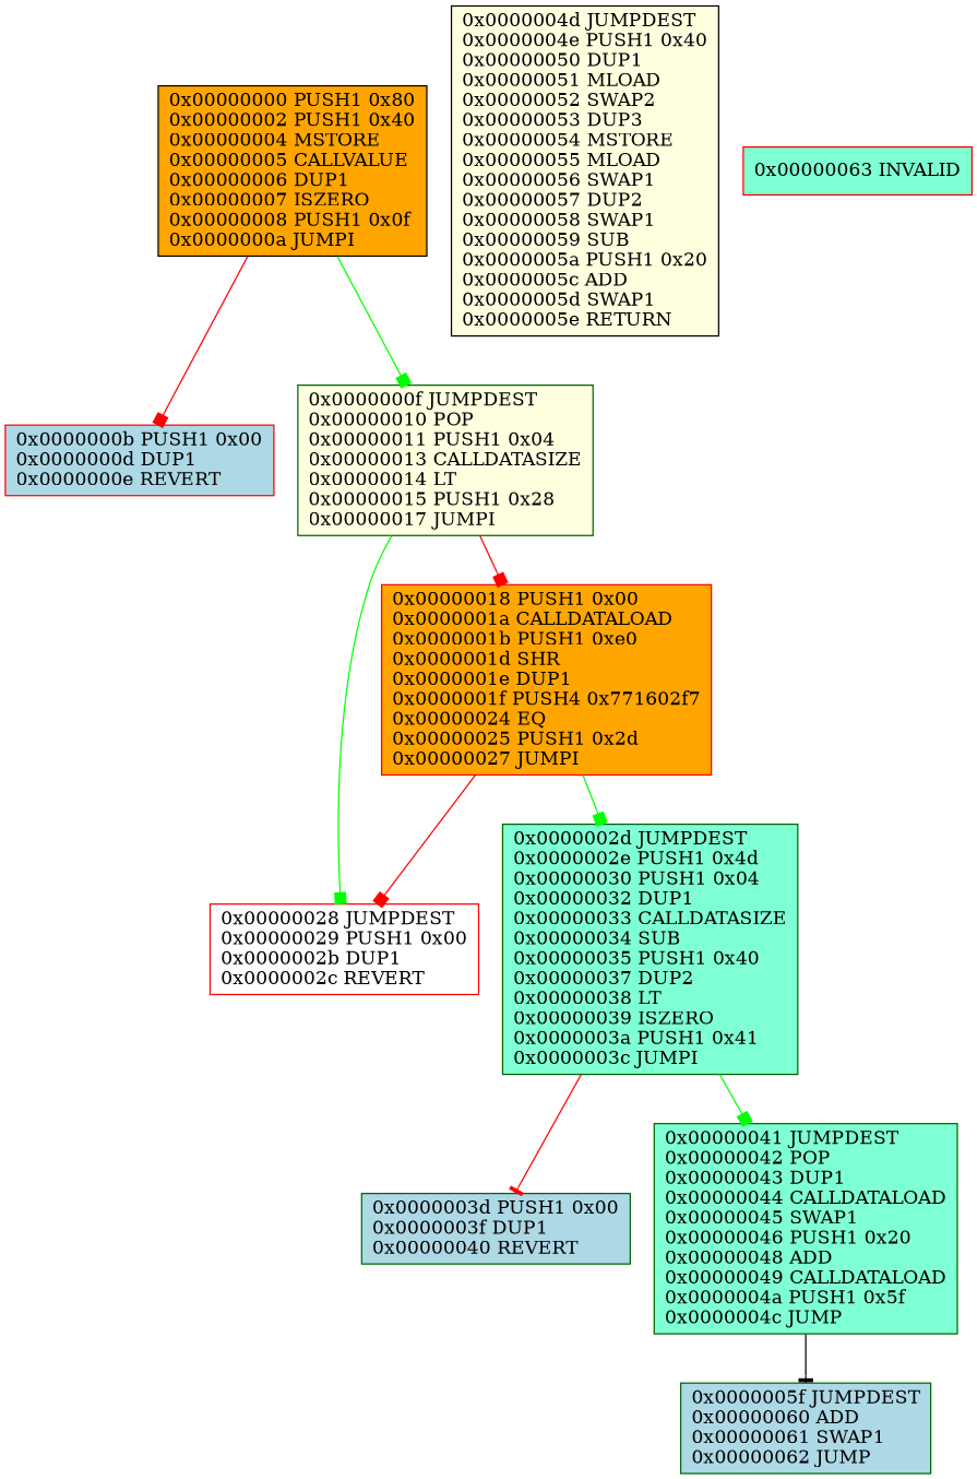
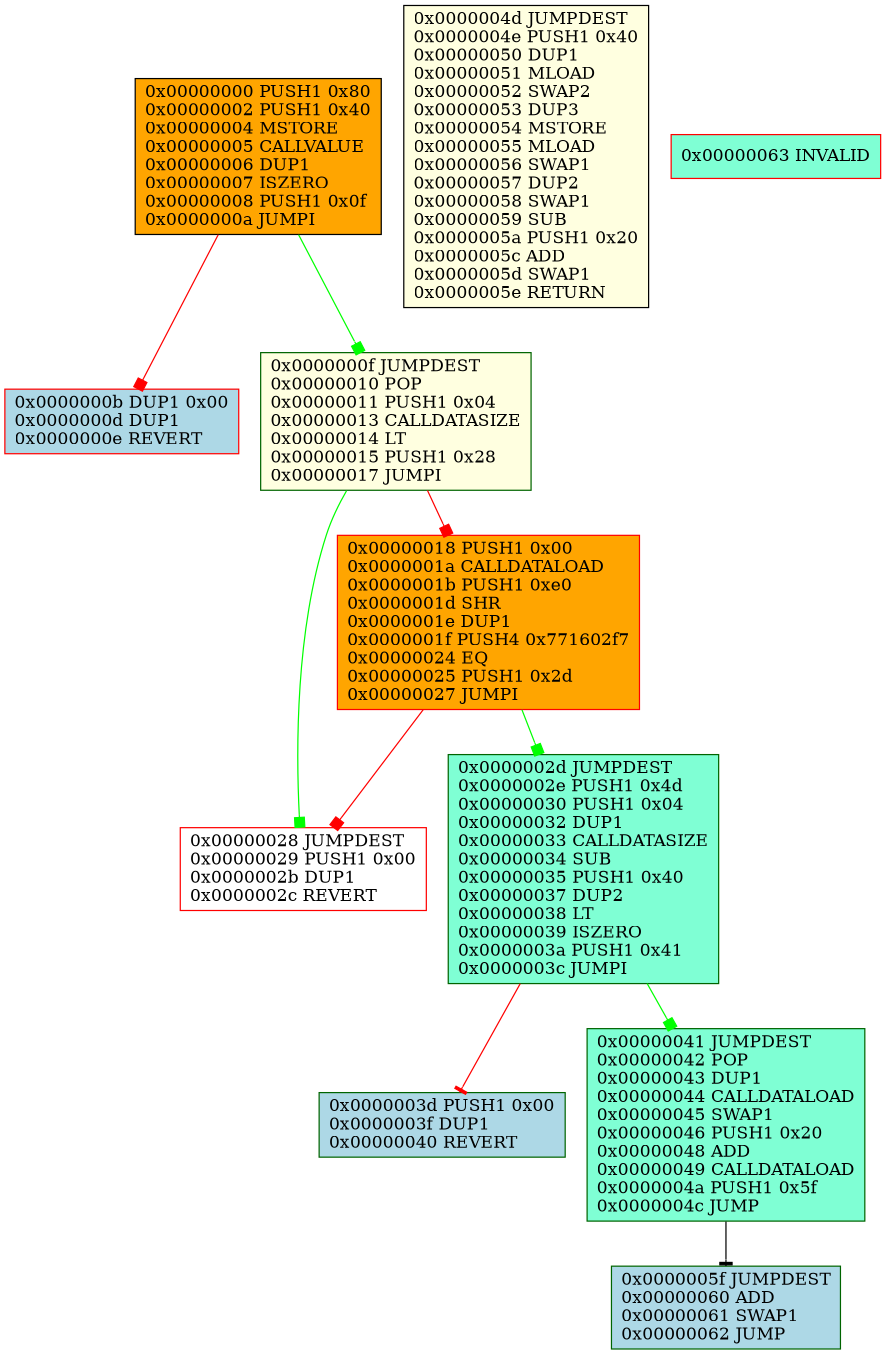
  digraph {
    fontname=Courier
    fontsize=14.0
    labeljust=l
    nojustify=true
    rankdir=TB
    node [fillcolor=lightblue shape=record style=filled color=darkgreen]
    edge [color=red arrowhead=box]
    n1 [fillcolor=orange label="0x00000000 PUSH1 0x80\l0x00000002 PUSH1 0x40\l0x00000004 MSTORE\l0x00000005 CALLVALUE\l0x00000006 DUP1\l0x00000007 ISZERO\l0x00000008 PUSH1 0x0f\l0x0000000a JUMPI\l" color=black]
-   n2 [label="0x0000000b PUSH1 0x00\l0x0000000d DUP1\l0x0000000e REVERT\l" color=red]
+   n2 [label="0x0000000b DUP1 0x00\l0x0000000d DUP1\l0x0000000e REVERT\l" color=red]
    n3 [fillcolor=lightyellow label="0x0000000f JUMPDEST\l0x00000010 POP\l0x00000011 PUSH1 0x04\l0x00000013 CALLDATASIZE\l0x00000014 LT\l0x00000015 PUSH1 0x28\l0x00000017 JUMPI\l"]
    n4 [fillcolor=orange label="0x00000018 PUSH1 0x00\l0x0000001a CALLDATALOAD\l0x0000001b PUSH1 0xe0\l0x0000001d SHR\l0x0000001e DUP1\l0x0000001f PUSH4 0x771602f7\l0x00000024 EQ\l0x00000025 PUSH1 0x2d\l0x00000027 JUMPI\l" color=red]
    n5 [fillcolor=white label="0x00000028 JUMPDEST\l0x00000029 PUSH1 0x00\l0x0000002b DUP1\l0x0000002c REVERT\l" color=red]
    n6 [fillcolor=aquamarine label="0x0000002d JUMPDEST\l0x0000002e PUSH1 0x4d\l0x00000030 PUSH1 0x04\l0x00000032 DUP1\l0x00000033 CALLDATASIZE\l0x00000034 SUB\l0x00000035 PUSH1 0x40\l0x00000037 DUP2\l0x00000038 LT\l0x00000039 ISZERO\l0x0000003a PUSH1 0x41\l0x0000003c JUMPI\l"]
    n7 [label="0x0000003d PUSH1 0x00\l0x0000003f DUP1\l0x00000040 REVERT\l"]
    n8 [fillcolor=aquamarine label="0x00000041 JUMPDEST\l0x00000042 POP\l0x00000043 DUP1\l0x00000044 CALLDATALOAD\l0x00000045 SWAP1\l0x00000046 PUSH1 0x20\l0x00000048 ADD\l0x00000049 CALLDATALOAD\l0x0000004a PUSH1 0x5f\l0x0000004c JUMP\l"]
    n9 [label="0x0000005f JUMPDEST\l0x00000060 ADD\l0x00000061 SWAP1\l0x00000062 JUMP\l"]
    n10 [fillcolor=lightyellow label="0x0000004d JUMPDEST\l0x0000004e PUSH1 0x40\l0x00000050 DUP1\l0x00000051 MLOAD\l0x00000052 SWAP2\l0x00000053 DUP3\l0x00000054 MSTORE\l0x00000055 MLOAD\l0x00000056 SWAP1\l0x00000057 DUP2\l0x00000058 SWAP1\l0x00000059 SUB\l0x0000005a PUSH1 0x20\l0x0000005c ADD\l0x0000005d SWAP1\l0x0000005e RETURN\l" color=black]
    n11 [fillcolor=aquamarine label="0x00000063 INVALID\l" color=red]
    n1 -> n2
    n1 -> n3 [color=green]
    n3 -> n4
    n3 -> n5 [color=green]
    n4 -> n5
    n4 -> n6 [color=green]
    n6 -> n7 [arrowhead=tee]
    n6 -> n8 [color=green]
    n8 -> n9 [color=black arrowhead=tee]
  }
